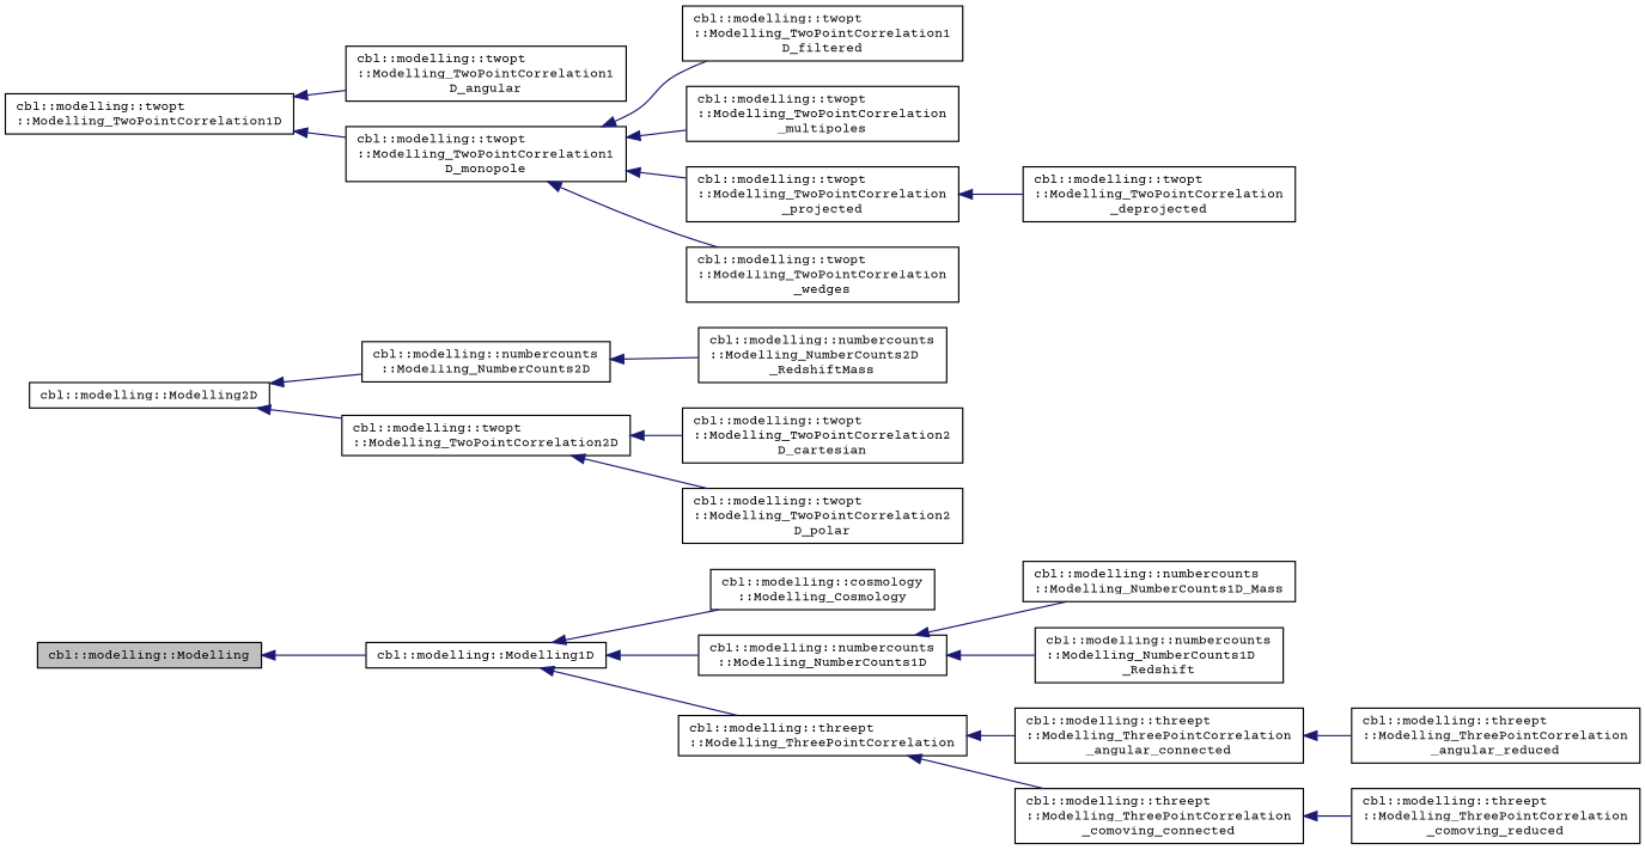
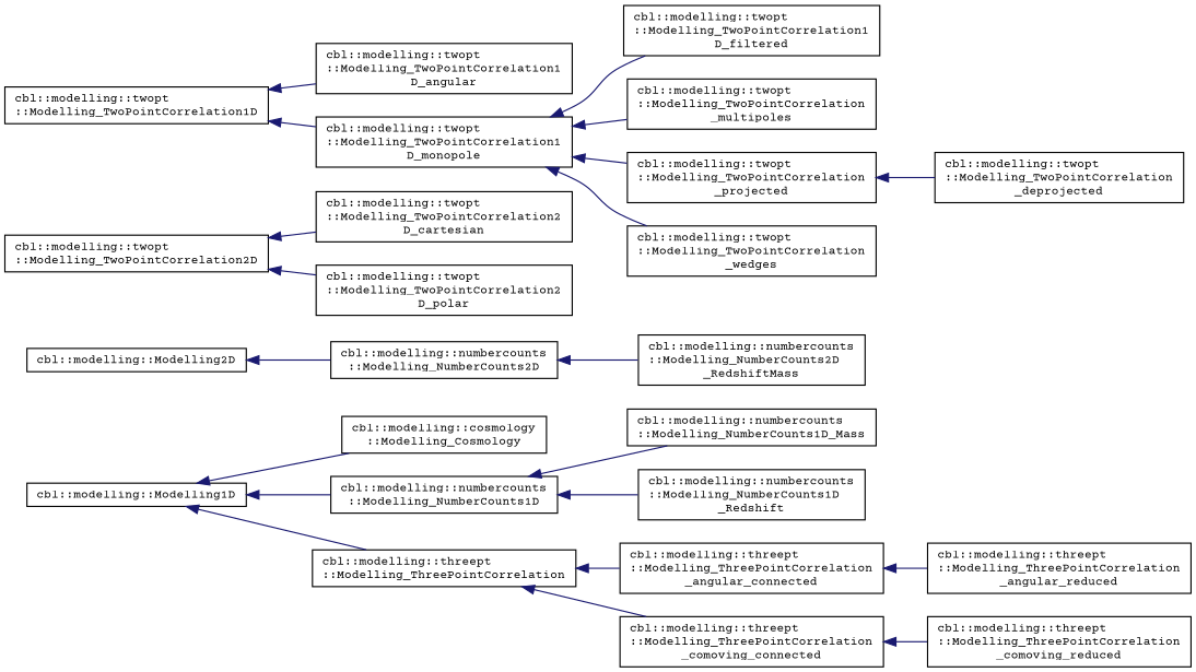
  digraph {
    fontname="Courier Prime"
    rankdir=LR
    node [color=black fillcolor=white fontname="Courier Prime" fontsize=10 shape=record style=filled]
    edge [color=midnightblue dir=back fontname="Courier Prime" fontsize=10 labelfontname=Helvetica labelfontsize=10 style=solid]
-   n1 [fillcolor=grey75 fontcolor=black height=0.2 label="cbl::modelling::Modelling" width=0.4]
    n2 [height=0.2 label="cbl::modelling::Modelling1D" width=0.4]
    n3 [height=0.2 label="cbl::modelling::cosmology\l::Modelling_Cosmology" width=0.4]
    n4 [height=0.2 label="cbl::modelling::numbercounts\l::Modelling_NumberCounts1D" width=0.4]
    n5 [height=0.2 label="cbl::modelling::threept\l::Modelling_ThreePointCorrelation" width=0.4]
    n6 [height=0.2 label="cbl::modelling::Modelling2D" width=0.4]
    n7 [height=0.2 label="cbl::modelling::numbercounts\l::Modelling_NumberCounts2D" width=0.4]
    n8 [height=0.2 label="cbl::modelling::twopt\l::Modelling_TwoPointCorrelation2D" width=0.4]
    n9 [height=0.2 label="cbl::modelling::numbercounts\l::Modelling_NumberCounts1D_Mass" width=0.4]
    n10 [height=0.2 label="cbl::modelling::numbercounts\l::Modelling_NumberCounts1D\l_Redshift" width=0.4]
    n11 [height=0.2 label="cbl::modelling::threept\l::Modelling_ThreePointCorrelation\l_angular_connected" width=0.4]
    n12 [height=0.2 label="cbl::modelling::threept\l::Modelling_ThreePointCorrelation\l_comoving_connected" width=0.4]
    n13 [height=0.2 label="cbl::modelling::twopt\l::Modelling_TwoPointCorrelation1D" width=0.4]
    n14 [height=0.2 label="cbl::modelling::twopt\l::Modelling_TwoPointCorrelation1\lD_angular" width=0.4]
    n15 [height=0.2 label="cbl::modelling::twopt\l::Modelling_TwoPointCorrelation1\lD_monopole" width=0.4]
    n16 [height=0.2 label="cbl::modelling::threept\l::Modelling_ThreePointCorrelation\l_angular_reduced" width=0.4]
    n17 [height=0.2 label="cbl::modelling::threept\l::Modelling_ThreePointCorrelation\l_comoving_reduced" width=0.4]
    n18 [height=0.2 label="cbl::modelling::twopt\l::Modelling_TwoPointCorrelation1\lD_filtered" width=0.4]
    n19 [height=0.2 label="cbl::modelling::twopt\l::Modelling_TwoPointCorrelation\l_multipoles" width=0.4]
    n20 [height=0.2 label="cbl::modelling::twopt\l::Modelling_TwoPointCorrelation\l_projected" width=0.4]
    n21 [height=0.2 label="cbl::modelling::twopt\l::Modelling_TwoPointCorrelation\l_wedges" width=0.4]
    n22 [height=0.2 label="cbl::modelling::twopt\l::Modelling_TwoPointCorrelation\l_deprojected" width=0.4]
    n23 [height=0.2 label="cbl::modelling::numbercounts\l::Modelling_NumberCounts2D\l_RedshiftMass" width=0.4]
    n24 [height=0.2 label="cbl::modelling::twopt\l::Modelling_TwoPointCorrelation2\lD_cartesian" width=0.4]
    n25 [height=0.2 label="cbl::modelling::twopt\l::Modelling_TwoPointCorrelation2\lD_polar" width=0.4]
-   n1 -> n2
    n2 -> n3
    n2 -> n4
    n2 -> n5
    n4 -> n9
    n4 -> n10
    n5 -> n11
    n5 -> n12
    n6 -> n7
-   n6 -> n8
    n7 -> n23
    n8 -> n24
    n8 -> n25
    n11 -> n16
    n12 -> n17
    n13 -> n14
    n13 -> n15
    n15 -> n18
    n15 -> n19
    n15 -> n20
    n15 -> n21
    n20 -> n22
  }
